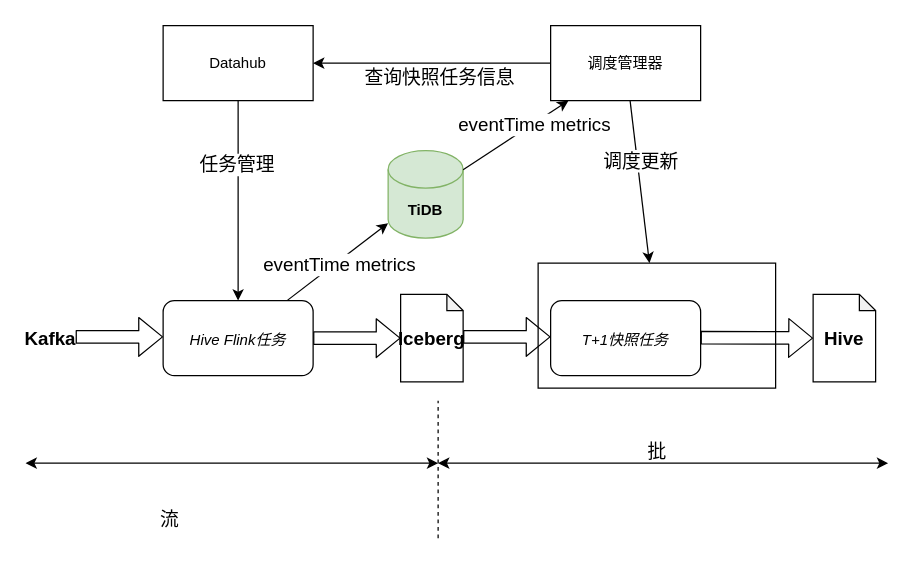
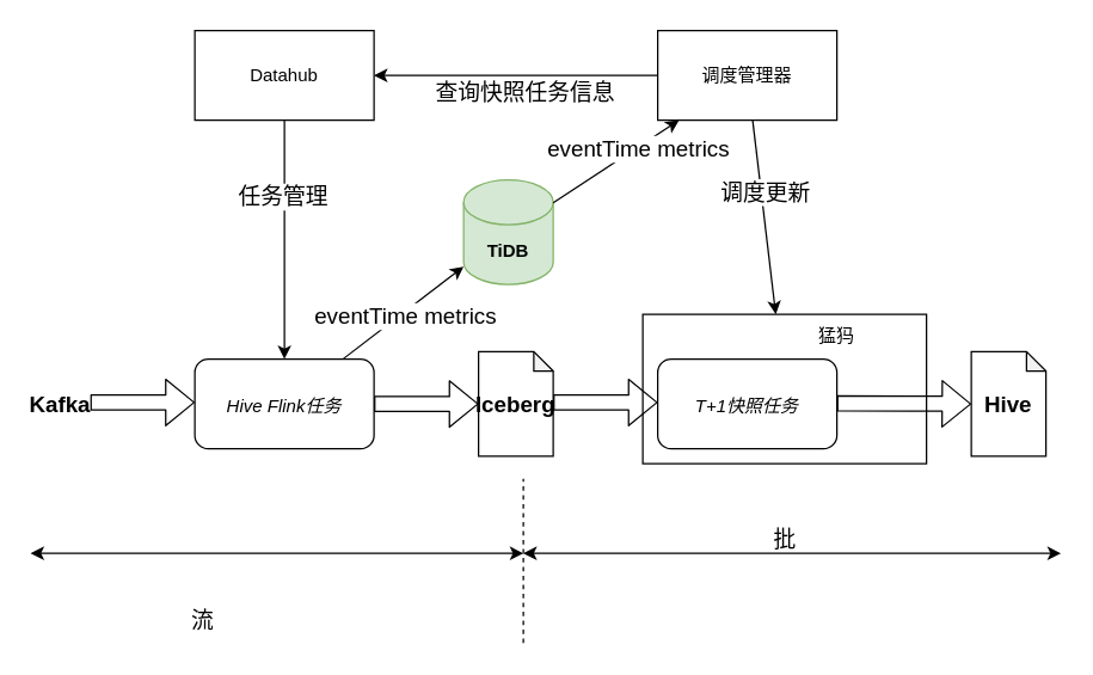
  <mxCell id="0" />
  <mxCell id="1" parent="0" />
  <mxCell id="2" value="Datahub" style="rounded=0;whiteSpace=wrap;html=1;" vertex="1" parent="1"><mxGeometry x="130" y="20" width="120" height="60" as="geometry" /></mxCell>
  <mxCell id="3" value="调度管理器" style="rounded=0;whiteSpace=wrap;html=1;" vertex="1" parent="1"><mxGeometry x="440" y="20" width="120" height="60" as="geometry" /></mxCell>
  <mxCell id="4" value="TiDB" style="shape=cylinder3;whiteSpace=wrap;html=1;boundedLbl=1;backgroundOutline=1;size=15;fillColor=#d5e8d4;strokeColor=#82b366;fontStyle=1" vertex="1" parent="1"><mxGeometry x="310" y="120" width="60" height="70" as="geometry" /></mxCell>
  <mxCell id="5" value="" style="rounded=0;whiteSpace=wrap;html=1;" vertex="1" parent="1"><mxGeometry x="430" y="210" width="190" height="100" as="geometry" /></mxCell>
+ <mxCell id="6" value="猛犸" style="text;html=1;strokeColor=none;fillColor=none;align=center;verticalAlign=middle;whiteSpace=wrap;rounded=0;" vertex="1" parent="1"><mxGeometry x="540" y="215" width="40" height="20" as="geometry" /></mxCell>
  <mxCell id="7" value="" style="shape=flexArrow;endArrow=classic;html=1;" edge="1" parent="1"><mxGeometry width="50" height="50" relative="1" as="geometry"><mxPoint x="60" y="269" as="sourcePoint" /><mxPoint x="130" y="269" as="targetPoint" /></mxGeometry></mxCell>
  <mxCell id="8" value="" style="shape=flexArrow;endArrow=classic;html=1;" edge="1" parent="1"><mxGeometry width="50" height="50" relative="1" as="geometry"><mxPoint x="250" y="270" as="sourcePoint" /><mxPoint x="320" y="270" as="targetPoint" /></mxGeometry></mxCell>
  <mxCell id="9" value="Iceberg" style="shape=note;whiteSpace=wrap;html=1;backgroundOutline=1;darkOpacity=0.05;size=13;fontSize=15;fontStyle=1" vertex="1" parent="1"><mxGeometry x="320" y="235" width="50" height="70" as="geometry" /></mxCell>
  <mxCell id="10" value="" style="shape=flexArrow;endArrow=classic;html=1;" edge="1" parent="1"><mxGeometry width="50" height="50" relative="1" as="geometry"><mxPoint x="370" y="269" as="sourcePoint" /><mxPoint x="440" y="269" as="targetPoint" /></mxGeometry></mxCell>
  <mxCell id="11" value="Kafka" style="text;html=1;strokeColor=none;fillColor=none;align=center;verticalAlign=middle;whiteSpace=wrap;rounded=0;fontSize=15;fontStyle=1" vertex="1" parent="1"><mxGeometry x="20" y="260" width="40" height="20" as="geometry" /></mxCell>
  <mxCell id="12" value="Hive" style="shape=note;whiteSpace=wrap;html=1;backgroundOutline=1;darkOpacity=0.05;size=13;fontSize=15;fontStyle=1" vertex="1" parent="1"><mxGeometry x="650" y="235" width="50" height="70" as="geometry" /></mxCell>
  <mxCell id="13" value="" style="shape=flexArrow;endArrow=classic;html=1;" edge="1" parent="1"><mxGeometry width="50" height="50" relative="1" as="geometry"><mxPoint x="560" y="269.5" as="sourcePoint" /><mxPoint x="650" y="270" as="targetPoint" /></mxGeometry></mxCell>
  <mxCell id="14" value="" style="endArrow=classic;html=1;fontSize=15;" edge="1" parent="1" source="2"><mxGeometry width="50" height="50" relative="1" as="geometry"><mxPoint x="190" y="80" as="sourcePoint" /><mxPoint x="190" y="240" as="targetPoint" /></mxGeometry></mxCell>
  <mxCell id="15" value="任务管理" style="edgeLabel;html=1;align=center;verticalAlign=middle;resizable=0;points=[];fontSize=15;" vertex="1" connectable="0" parent="14"><mxGeometry x="0.25" y="-2" relative="1" as="geometry"><mxPoint y="-50" as="offset" /></mxGeometry></mxCell>
  <mxCell id="16" value="" style="endArrow=classic;html=1;fontSize=15;" edge="1" parent="1" target="4"><mxGeometry width="50" height="50" relative="1" as="geometry"><mxPoint x="229.13" y="240" as="sourcePoint" /><mxPoint x="290" y="185" as="targetPoint" /></mxGeometry></mxCell>
  <mxCell id="17" value="eventTime metrics" style="edgeLabel;html=1;align=center;verticalAlign=middle;resizable=0;points=[];fontSize=15;" vertex="1" connectable="0" parent="16"><mxGeometry x="0.459" y="1" relative="1" as="geometry"><mxPoint x="-17" y="16" as="offset" /></mxGeometry></mxCell>
  <mxCell id="18" value="" style="endArrow=classic;html=1;fontSize=15;" edge="1" parent="1" source="4" target="3"><mxGeometry width="50" height="50" relative="1" as="geometry"><mxPoint x="360" y="150" as="sourcePoint" /><mxPoint x="410" y="100" as="targetPoint" /></mxGeometry></mxCell>
  <mxCell id="19" value="eventTime metrics" style="edgeLabel;html=1;align=center;verticalAlign=middle;resizable=0;points=[];fontSize=15;" vertex="1" connectable="0" parent="18"><mxGeometry x="0.323" relative="1" as="geometry"><mxPoint as="offset" /></mxGeometry></mxCell>
  <mxCell id="20" value="" style="endArrow=classic;html=1;fontSize=15;" edge="1" parent="1" source="3" target="5"><mxGeometry width="50" height="50" relative="1" as="geometry"><mxPoint x="510" y="60" as="sourcePoint" /><mxPoint x="510" y="220" as="targetPoint" /></mxGeometry></mxCell>
  <mxCell id="21" value="调度更新" style="edgeLabel;html=1;align=center;verticalAlign=middle;resizable=0;points=[];fontSize=15;" vertex="1" connectable="0" parent="20"><mxGeometry x="0.25" y="-2" relative="1" as="geometry"><mxPoint y="-34" as="offset" /></mxGeometry></mxCell>
  <mxCell id="22" value="" style="endArrow=none;dashed=1;html=1;fontSize=15;" edge="1" parent="1"><mxGeometry width="50" height="50" relative="1" as="geometry"><mxPoint x="350" y="430" as="sourcePoint" /><mxPoint x="350" y="320" as="targetPoint" /></mxGeometry></mxCell>
  <mxCell id="23" value="" style="endArrow=classic;startArrow=classic;html=1;fontSize=15;" edge="1" parent="1"><mxGeometry width="50" height="50" relative="1" as="geometry"><mxPoint x="20" y="370" as="sourcePoint" /><mxPoint x="350" y="370" as="targetPoint" /></mxGeometry></mxCell>
  <mxCell id="24" value="流" style="text;html=1;align=center;verticalAlign=middle;resizable=0;points=[];autosize=1;strokeColor=none;fontSize=15;" vertex="1" parent="1"><mxGeometry x="120" y="405" width="30" height="20" as="geometry" /></mxCell>
  <mxCell id="25" value="" style="endArrow=classic;startArrow=classic;html=1;fontSize=15;" edge="1" parent="1"><mxGeometry width="50" height="50" relative="1" as="geometry"><mxPoint x="350" y="370" as="sourcePoint" /><mxPoint x="710" y="370" as="targetPoint" /></mxGeometry></mxCell>
  <mxCell id="26" value="批" style="text;html=1;align=center;verticalAlign=middle;resizable=0;points=[];autosize=1;strokeColor=none;fontSize=15;" vertex="1" parent="1"><mxGeometry x="510" y="350" width="30" height="20" as="geometry" /></mxCell>
  <mxCell id="27" value="&lt;span style=&quot;font-size: 12px ; font-style: italic&quot;&gt;Hive Flink任务&lt;/span&gt;" style="rounded=1;whiteSpace=wrap;html=1;fontSize=15;gradientColor=#ffffff;" vertex="1" parent="1"><mxGeometry x="130" y="240" width="120" height="60" as="geometry" /></mxCell>
  <mxCell id="28" value="&lt;span style=&quot;font-size: 12px ; font-style: italic&quot;&gt;T+1快照任务&lt;/span&gt;" style="rounded=1;whiteSpace=wrap;html=1;fontSize=15;gradientColor=#ffffff;" vertex="1" parent="1"><mxGeometry x="440" y="240" width="120" height="60" as="geometry" /></mxCell>
  <mxCell id="29" value="" style="endArrow=classic;html=1;fontSize=15;" edge="1" parent="1" source="3" target="2"><mxGeometry width="50" height="50" relative="1" as="geometry"><mxPoint x="310" y="10" as="sourcePoint" /><mxPoint x="360" y="-40" as="targetPoint" /></mxGeometry></mxCell>
  <mxCell id="30" value="查询快照任务信息" style="edgeLabel;html=1;align=center;verticalAlign=middle;resizable=0;points=[];fontSize=15;" vertex="1" connectable="0" parent="29"><mxGeometry x="-0.526" y="-1" relative="1" as="geometry"><mxPoint x="-45" y="11" as="offset" /></mxGeometry></mxCell>
